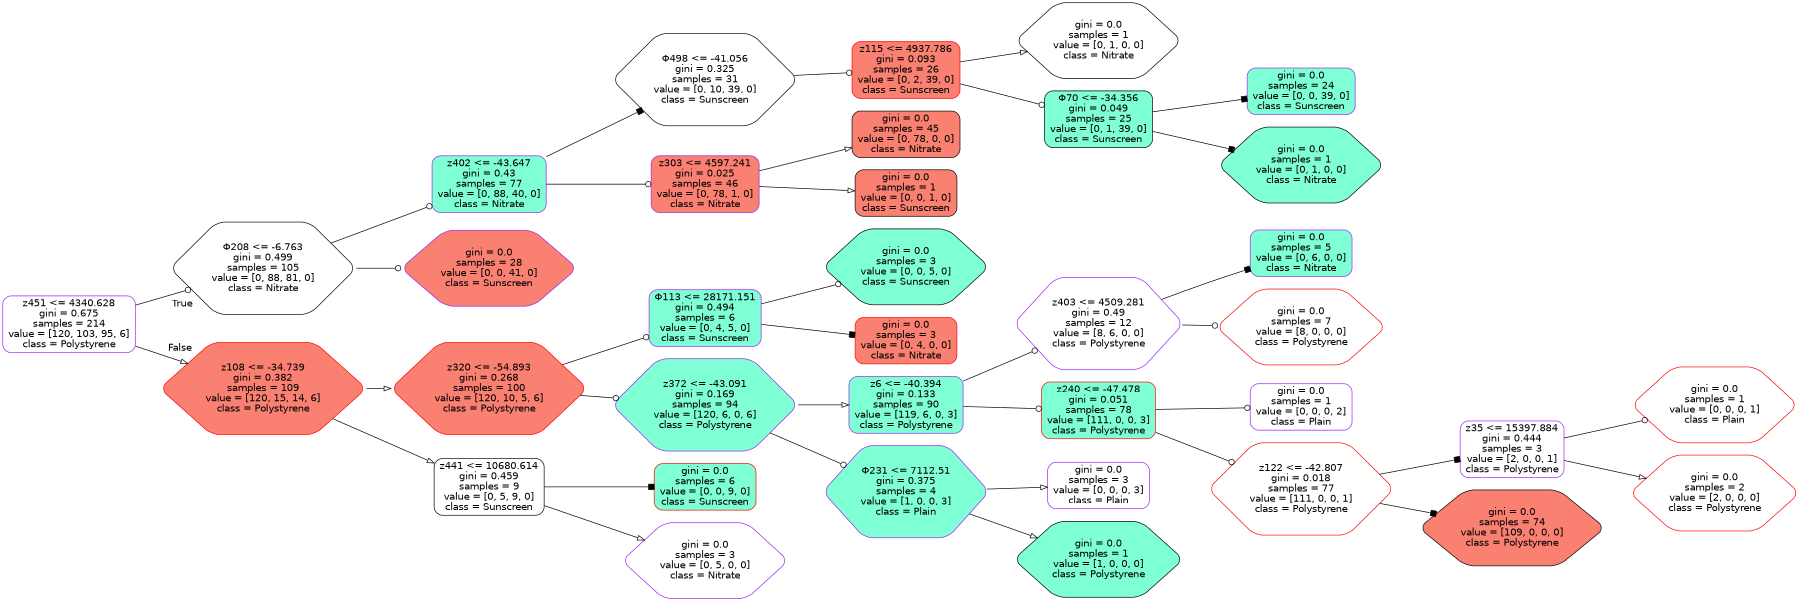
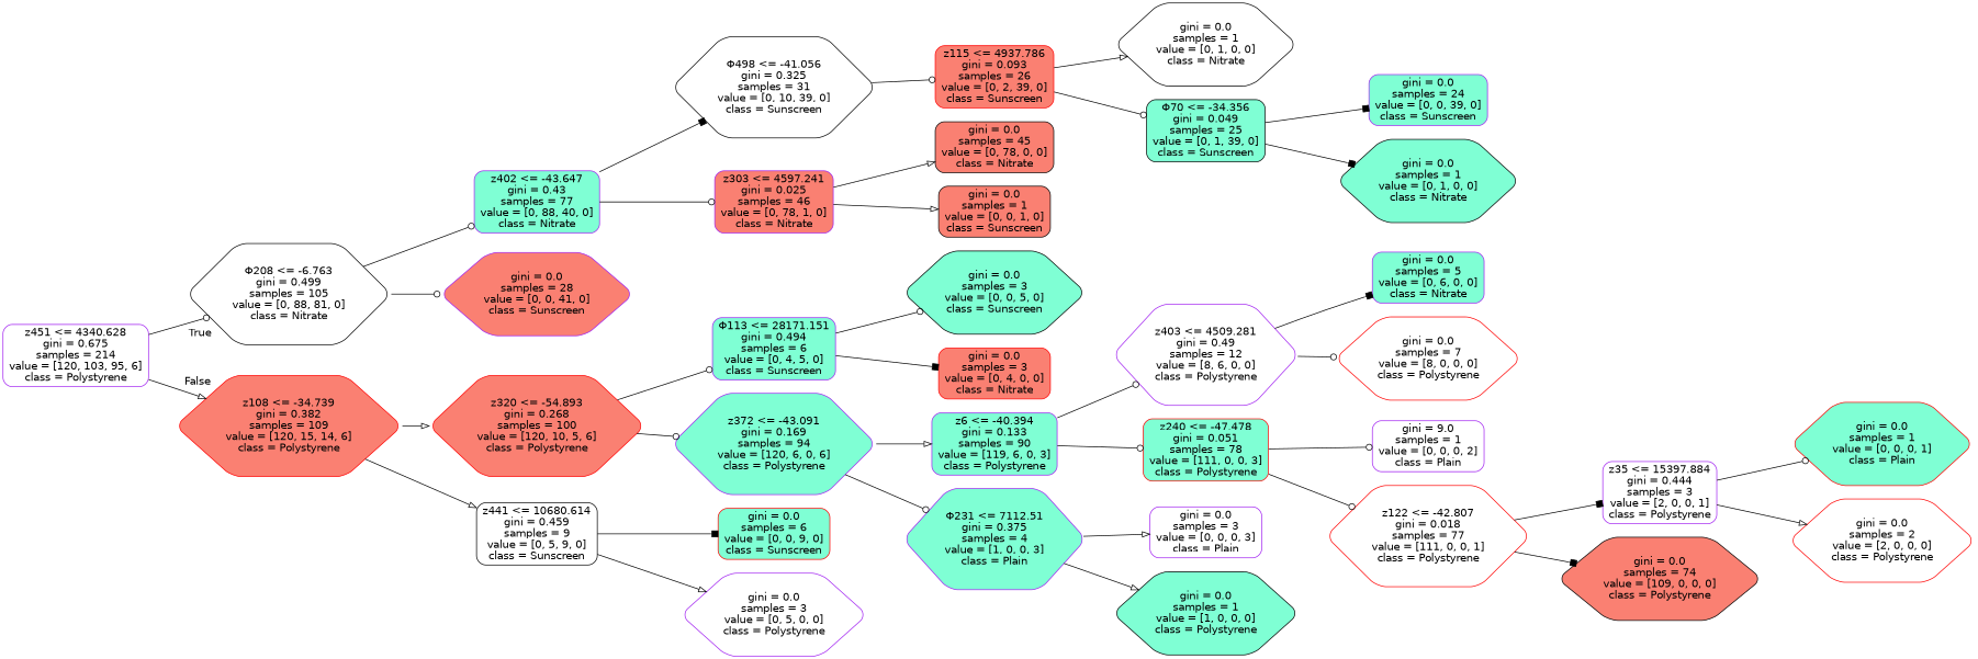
  digraph {
    rankdir=LR
    node [color=purple fillcolor=white fontname=helvetica shape=box style="filled, rounded"]
    edge [arrowhead=odot fontname=helvetica]
    n1 [label="z451 <= 4340.628\ngini = 0.675\nsamples = 214\nvalue = [120, 103, 95, 6]\nclass = Polystyrene"]
    n2 [color=black label="Φ208 <= -6.763\ngini = 0.499\nsamples = 105\nvalue = [0, 88, 81, 0]\nclass = Nitrate" shape=hexagon]
    n3 [color=red fillcolor=salmon label="z108 <= -34.739\ngini = 0.382\nsamples = 109\nvalue = [120, 15, 14, 6]\nclass = Polystyrene" shape=hexagon]
    n4 [fillcolor=aquamarine label="z402 <= -43.647\ngini = 0.43\nsamples = 77\nvalue = [0, 88, 40, 0]\nclass = Nitrate"]
    n5 [fillcolor=salmon label="gini = 0.0\nsamples = 28\nvalue = [0, 0, 41, 0]\nclass = Sunscreen" shape=hexagon]
    n6 [color=red fillcolor=salmon label="z320 <= -54.893\ngini = 0.268\nsamples = 100\nvalue = [120, 10, 5, 6]\nclass = Polystyrene" shape=hexagon]
    n7 [color=black label="z441 <= 10680.614\ngini = 0.459\nsamples = 9\nvalue = [0, 5, 9, 0]\nclass = Sunscreen"]
    n8 [color=black label="Φ498 <= -41.056\ngini = 0.325\nsamples = 31\nvalue = [0, 10, 39, 0]\nclass = Sunscreen" shape=hexagon]
    n9 [fillcolor=salmon label="z303 <= 4597.241\ngini = 0.025\nsamples = 46\nvalue = [0, 78, 1, 0]\nclass = Nitrate"]
    n10 [color=red fillcolor=salmon label="z115 <= 4937.786\ngini = 0.093\nsamples = 26\nvalue = [0, 2, 39, 0]\nclass = Sunscreen"]
    n11 [color=black fillcolor=salmon label="gini = 0.0\nsamples = 45\nvalue = [0, 78, 0, 0]\nclass = Nitrate"]
    n12 [color=black fillcolor=salmon label="gini = 0.0\nsamples = 1\nvalue = [0, 0, 1, 0]\nclass = Sunscreen"]
    n13 [color=black label="gini = 0.0\nsamples = 1\nvalue = [0, 1, 0, 0]\nclass = Nitrate" shape=hexagon]
    n14 [color=black fillcolor=aquamarine label="Φ70 <= -34.356\ngini = 0.049\nsamples = 25\nvalue = [0, 1, 39, 0]\nclass = Sunscreen"]
    n15 [fillcolor=aquamarine label="gini = 0.0\nsamples = 24\nvalue = [0, 0, 39, 0]\nclass = Sunscreen"]
    n16 [color=black fillcolor=aquamarine label="gini = 0.0\nsamples = 1\nvalue = [0, 1, 0, 0]\nclass = Nitrate" shape=hexagon]
    n17 [fillcolor=aquamarine label="Φ113 <= 28171.151\ngini = 0.494\nsamples = 6\nvalue = [0, 4, 5, 0]\nclass = Sunscreen"]
    n18 [fillcolor=aquamarine label="z372 <= -43.091\ngini = 0.169\nsamples = 94\nvalue = [120, 6, 0, 6]\nclass = Polystyrene" shape=hexagon]
    n19 [color=red fillcolor=aquamarine label="gini = 0.0\nsamples = 6\nvalue = [0, 0, 9, 0]\nclass = Sunscreen"]
-   n20 [label="gini = 0.0\nsamples = 3\nvalue = [0, 5, 0, 0]\nclass = Nitrate" shape=hexagon]
+   n20 [label="gini = 0.0\nsamples = 3\nvalue = [0, 5, 0, 0]\nclass = Polystyrene" shape=hexagon]
    n21 [color=black fillcolor=aquamarine label="gini = 0.0\nsamples = 3\nvalue = [0, 0, 5, 0]\nclass = Sunscreen" shape=hexagon]
    n22 [color=red fillcolor=salmon label="gini = 0.0\nsamples = 3\nvalue = [0, 4, 0, 0]\nclass = Nitrate"]
    n23 [fillcolor=aquamarine label="z6 <= -40.394\ngini = 0.133\nsamples = 90\nvalue = [119, 6, 0, 3]\nclass = Polystyrene"]
    n24 [fillcolor=aquamarine label="Φ231 <= 7112.51\ngini = 0.375\nsamples = 4\nvalue = [1, 0, 0, 3]\nclass = Plain" shape=hexagon]
    n25 [label="z403 <= 4509.281\ngini = 0.49\nsamples = 12\nvalue = [8, 6, 0, 0]\nclass = Polystyrene" shape=hexagon]
    n26 [color=red fillcolor=aquamarine label="z240 <= -47.478\ngini = 0.051\nsamples = 78\nvalue = [111, 0, 0, 3]\nclass = Polystyrene"]
    n27 [label="gini = 0.0\nsamples = 3\nvalue = [0, 0, 0, 3]\nclass = Plain"]
    n28 [color=black fillcolor=aquamarine label="gini = 0.0\nsamples = 1\nvalue = [1, 0, 0, 0]\nclass = Polystyrene" shape=hexagon]
    n29 [fillcolor=aquamarine label="gini = 0.0\nsamples = 5\nvalue = [0, 6, 0, 0]\nclass = Nitrate"]
    n30 [color=red label="gini = 0.0\nsamples = 7\nvalue = [8, 0, 0, 0]\nclass = Polystyrene" shape=hexagon]
-   n31 [label="gini = 0.0\nsamples = 1\nvalue = [0, 0, 0, 2]\nclass = Plain"]
+   n31 [label="gini = 9.0\nsamples = 1\nvalue = [0, 0, 0, 2]\nclass = Plain"]
    n32 [color=red label="z122 <= -42.807\ngini = 0.018\nsamples = 77\nvalue = [111, 0, 0, 1]\nclass = Polystyrene" shape=hexagon]
    n33 [label="z35 <= 15397.884\ngini = 0.444\nsamples = 3\nvalue = [2, 0, 0, 1]\nclass = Polystyrene"]
    n34 [color=black fillcolor=salmon label="gini = 0.0\nsamples = 74\nvalue = [109, 0, 0, 0]\nclass = Polystyrene" shape=hexagon]
-   n35 [color=red label="gini = 0.0\nsamples = 1\nvalue = [0, 0, 0, 1]\nclass = Plain" shape=hexagon]
+   n35 [color=red fillcolor=aquamarine label="gini = 0.0\nsamples = 1\nvalue = [0, 0, 0, 1]\nclass = Plain" shape=hexagon]
    n36 [color=red label="gini = 0.0\nsamples = 2\nvalue = [2, 0, 0, 0]\nclass = Polystyrene" shape=hexagon]
    n1 -> n2 [headlabel=True labelangle=45 labeldistance=2.5]
    n1 -> n3 [arrowhead=onormal headlabel=False labelangle=-45 labeldistance=2.5]
    n2 -> n4
    n2 -> n5
    n3 -> n6 [arrowhead=onormal]
    n3 -> n7 [arrowhead=onormal]
    n4 -> n8 [arrowhead=box]
    n4 -> n9
    n6 -> n17
    n6 -> n18
    n7 -> n19 [arrowhead=box]
    n7 -> n20 [arrowhead=onormal]
    n8 -> n10
    n9 -> n11 [arrowhead=onormal]
    n9 -> n12 [arrowhead=onormal]
    n10 -> n13 [arrowhead=onormal]
    n10 -> n14
    n14 -> n15 [arrowhead=box]
    n14 -> n16 [arrowhead=box]
    n17 -> n21
    n17 -> n22 [arrowhead=box]
    n18 -> n23 [arrowhead=onormal]
    n18 -> n24
    n23 -> n25
    n23 -> n26
    n24 -> n27 [arrowhead=onormal]
    n24 -> n28 [arrowhead=onormal]
    n25 -> n29 [arrowhead=box]
    n25 -> n30
    n26 -> n31
    n26 -> n32
    n32 -> n33 [arrowhead=box]
    n32 -> n34 [arrowhead=box]
    n33 -> n35
    n33 -> n36 [arrowhead=onormal]
  }
